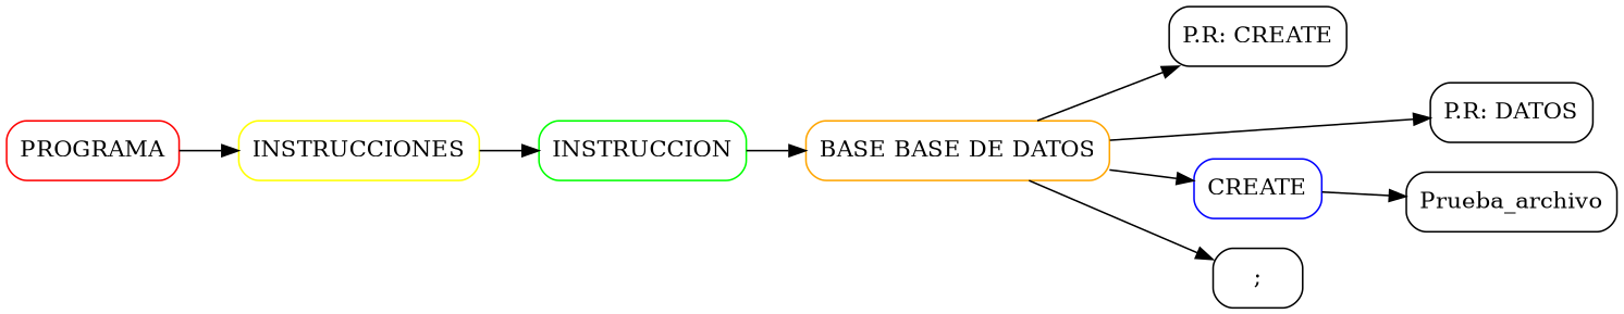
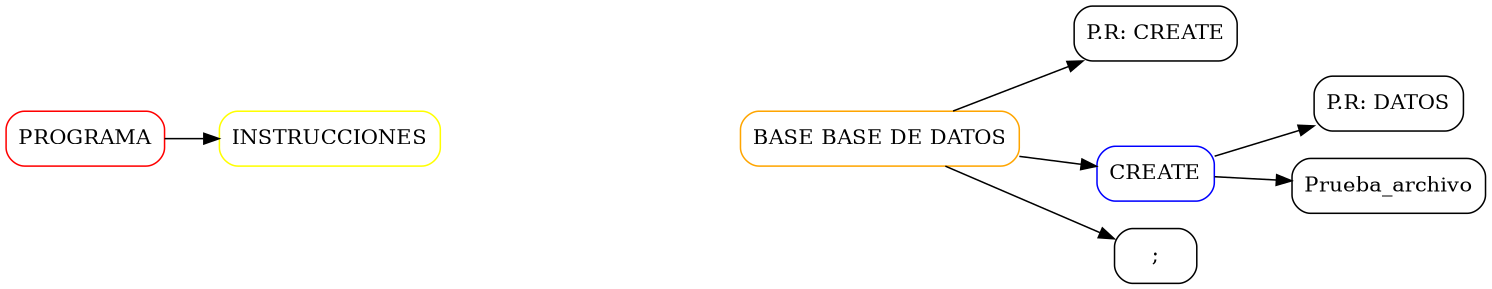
  digraph {
    rankdir=LR
    node [color=black shape=box style=rounded]
    n1 [color=red label=PROGRAMA]
    n2 [color=yellow label=INSTRUCCIONES]
-   n3 [color=green label=INSTRUCCION]
    n4 [color=orange label="BASE BASE DE DATOS"]
    n5 [label="P.R: CREATE"]
    n6 [label="P.R: DATOS"]
    n7 [color=blue label=CREATE]
    n8 [label=";"]
    n9 [label=Prueba_archivo]
    n1 -> n2
-   n2 -> n3
-   n3 -> n4
    n4 -> n5
-   n4 -> n6
+   n7 -> n6
    n4 -> n7
    n4 -> n8
    n7 -> n9
  }
